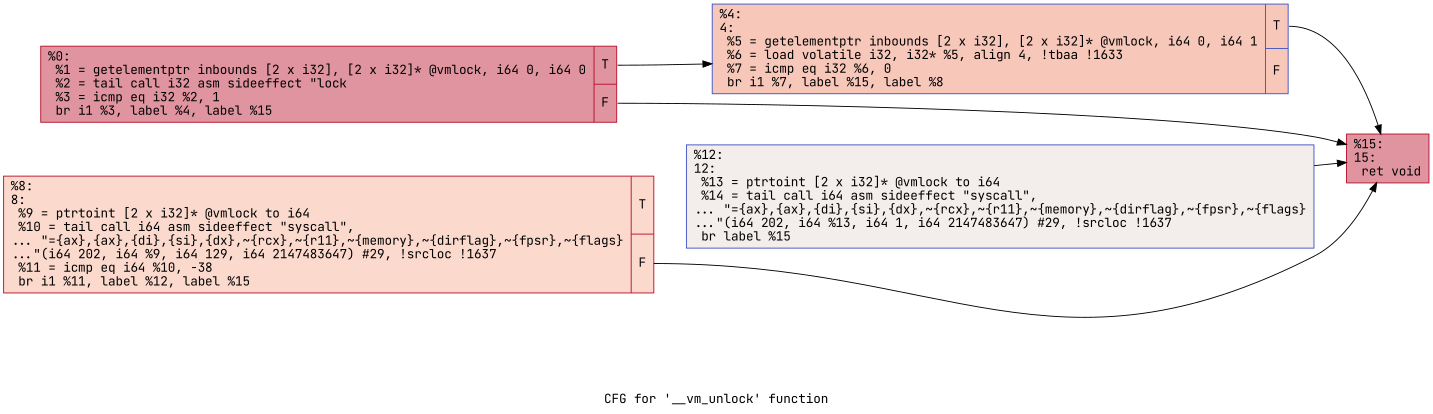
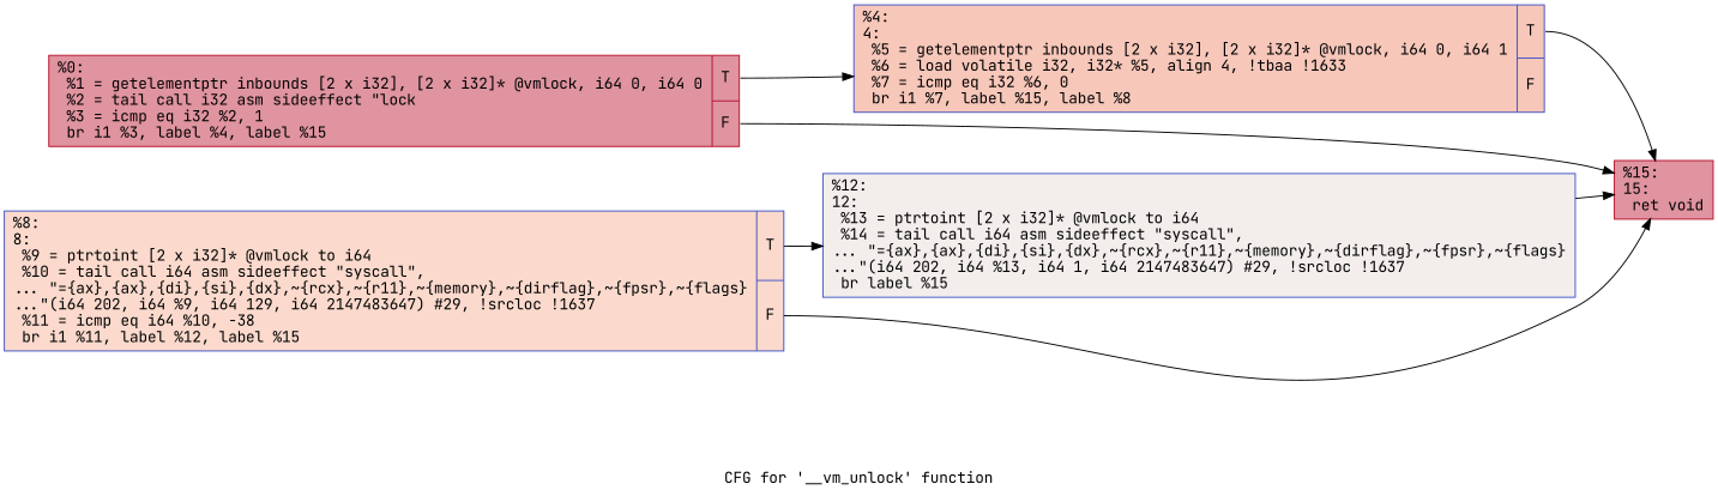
  digraph {
    fontname="JetBrains Mono"
    label="CFG for '__vm_unlock' function"
    rankdir=LR
    node [color="#3d50c3ff" fillcolor="#b70d2870" fontname="JetBrains Mono" shape=record style=filled]
    edge [fontname="JetBrains Mono" tailport=s0]
    n1 [color="#b70d28ff" label="{%0:\l  %1 = getelementptr inbounds [2 x i32], [2 x i32]* @vmlock, i64 0, i64 0\l  %2 = tail call i32 asm sideeffect \"lock \l  %3 = icmp eq i32 %2, 1\l  br i1 %3, label %4, label %15\l|{<s0>T|<s1>F}}"]
    n2 [fillcolor="#ec7f6370" label="{%4:\l4:                                                \l  %5 = getelementptr inbounds [2 x i32], [2 x i32]* @vmlock, i64 0, i64 1\l  %6 = load volatile i32, i32* %5, align 4, !tbaa !1633\l  %7 = icmp eq i32 %6, 0\l  br i1 %7, label %15, label %8\l|{<s0>T|<s1>F}}"]
    n3 [color="#b70d28ff" label="{%15:\l15:                                               \l  ret void\l}"]
-   n4 [color="#b70d28ff" fillcolor="#f7ac8e70" label="{%8:\l8:                                                \l  %9 = ptrtoint [2 x i32]* @vmlock to i64\l  %10 = tail call i64 asm sideeffect \"syscall\",\l... \"=\{ax\},\{ax\},\{di\},\{si\},\{dx\},~\{rcx\},~\{r11\},~\{memory\},~\{dirflag\},~\{fpsr\},~\{flags\}\l...\"(i64 202, i64 %9, i64 129, i64 2147483647) #29, !srcloc !1637\l  %11 = icmp eq i64 %10, -38\l  br i1 %11, label %12, label %15\l|{<s0>T|<s1>F}}"]
+   n4 [fillcolor="#f7ac8e70" label="{%8:\l8:                                                \l  %9 = ptrtoint [2 x i32]* @vmlock to i64\l  %10 = tail call i64 asm sideeffect \"syscall\",\l... \"=\{ax\},\{ax\},\{di\},\{si\},\{dx\},~\{rcx\},~\{r11\},~\{memory\},~\{dirflag\},~\{fpsr\},~\{flags\}\l...\"(i64 202, i64 %9, i64 129, i64 2147483647) #29, !srcloc !1637\l  %11 = icmp eq i64 %10, -38\l  br i1 %11, label %12, label %15\l|{<s0>T|<s1>F}}"]
    n5 [fillcolor="#e3d9d370" label="{%12:\l12:                                               \l  %13 = ptrtoint [2 x i32]* @vmlock to i64\l  %14 = tail call i64 asm sideeffect \"syscall\",\l... \"=\{ax\},\{ax\},\{di\},\{si\},\{dx\},~\{rcx\},~\{r11\},~\{memory\},~\{dirflag\},~\{fpsr\},~\{flags\}\l...\"(i64 202, i64 %13, i64 1, i64 2147483647) #29, !srcloc !1637\l  br label %15\l}"]
    n1 -> n2
    n1 -> n3 [tailport=s1]
    n2 -> n3
    n4 -> n3 [tailport=s1]
+   n4 -> n5
    n5 -> n3
  }
